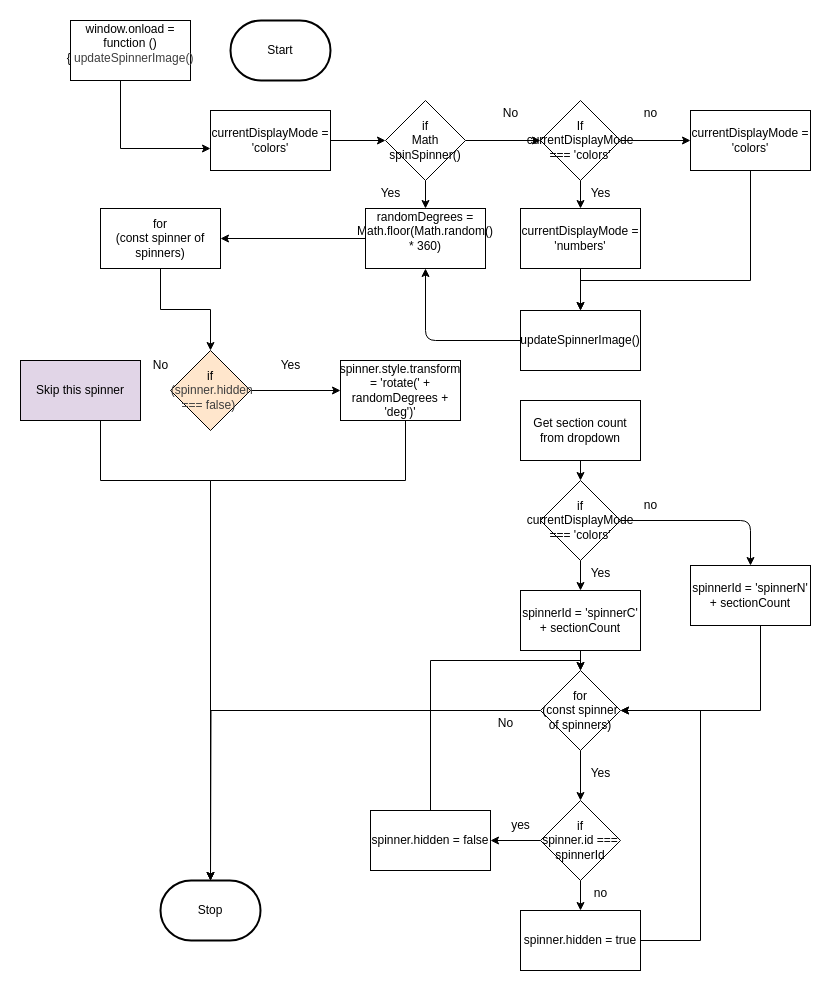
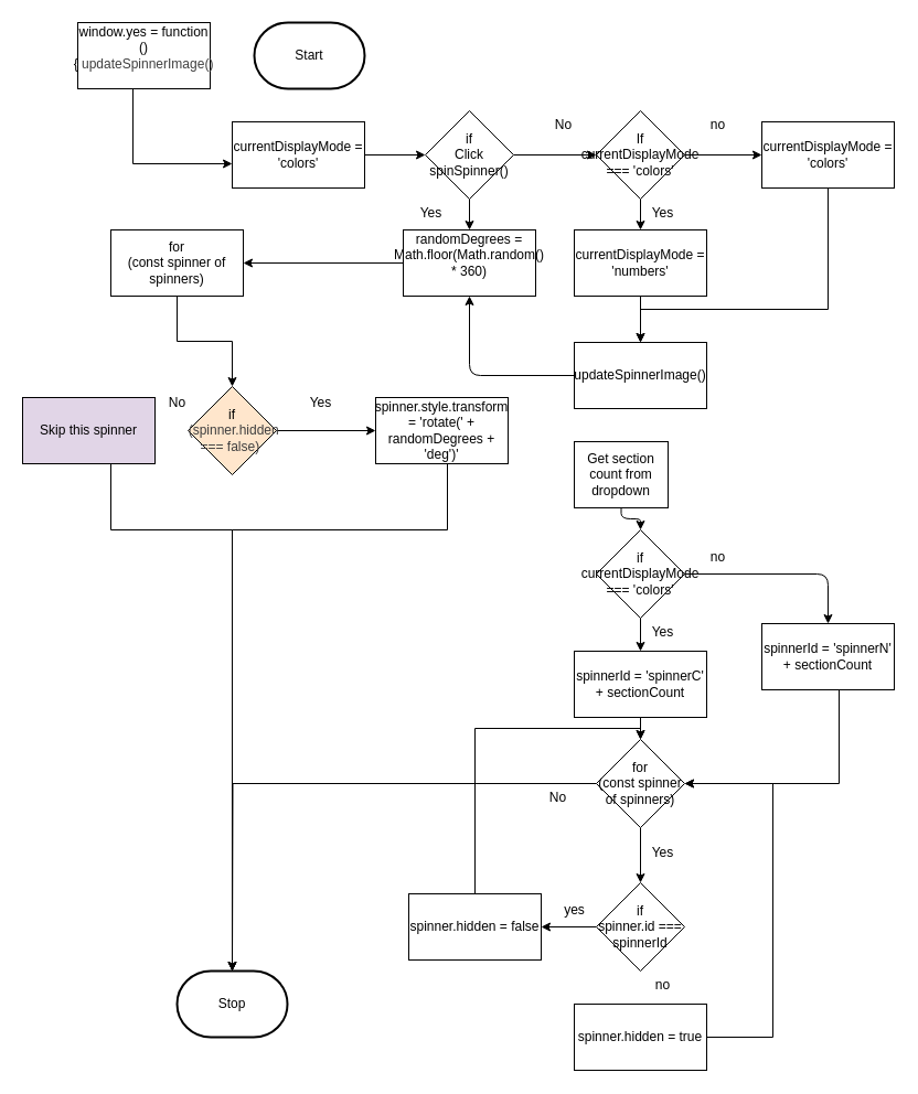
  <mxCell id="0" />
  <mxCell id="1" parent="0" />
  <mxCell id="2" value="Start" style="strokeWidth=2;html=1;shape=mxgraph.flowchart.terminator;whiteSpace=wrap;" parent="1" vertex="1"><mxGeometry x="230" y="20" width="100" height="60" as="geometry" /></mxCell>
  <mxCell id="3" value="Stop" style="strokeWidth=2;html=1;shape=mxgraph.flowchart.terminator;whiteSpace=wrap;" parent="1" vertex="1"><mxGeometry x="160" y="880" width="100" height="60" as="geometry" /></mxCell>
  <mxCell id="4" value="" style="edgeStyle=orthogonalEdgeStyle;html=1;" edge="1" parent="1" source="5" target="8"><mxGeometry relative="1" as="geometry" /></mxCell>
  <mxCell id="5" value="&lt;div&gt;&lt;font color=&quot;#000000&quot;&gt;&lt;span style=&quot;font-size: 12px;&quot;&gt;currentDisplayMode = 'colors'&lt;/span&gt;&lt;/font&gt;&lt;/div&gt;" style="whiteSpace=wrap;html=1;" vertex="1" parent="1"><mxGeometry x="210" y="110" width="120" height="60" as="geometry" /></mxCell>
  <mxCell id="6" value="" style="edgeStyle=orthogonalEdgeStyle;html=1;" edge="1" parent="1" source="8" target="11"><mxGeometry relative="1" as="geometry" /></mxCell>
  <mxCell id="7" value="" style="edgeStyle=orthogonalEdgeStyle;html=1;" edge="1" parent="1" source="8" target="13"><mxGeometry relative="1" as="geometry" /></mxCell>
- <mxCell id="8" value="if&lt;div&gt;Math spinSpinner()&lt;/div&gt;" style="rhombus;whiteSpace=wrap;html=1;" vertex="1" parent="1"><mxGeometry x="385" y="100" width="80" height="80" as="geometry" /></mxCell>
+ <mxCell id="8" value="if&lt;div&gt;Click spinSpinner()&lt;/div&gt;" style="rhombus;whiteSpace=wrap;html=1;" vertex="1" parent="1"><mxGeometry x="385" y="100" width="80" height="80" as="geometry" /></mxCell>
  <mxCell id="9" value="" style="edgeStyle=orthogonalEdgeStyle;html=1;" edge="1" parent="1" source="11" target="25"><mxGeometry relative="1" as="geometry" /></mxCell>
  <mxCell id="10" value="" style="edgeStyle=orthogonalEdgeStyle;html=1;" edge="1" parent="1" source="11" target="27"><mxGeometry relative="1" as="geometry" /></mxCell>
  <mxCell id="11" value="If&lt;div&gt;&lt;span style=&quot;font-size: 12px;&quot;&gt;currentDisplayMode === 'colors'&lt;/span&gt;&lt;/div&gt;" style="rhombus;whiteSpace=wrap;html=1;" vertex="1" parent="1"><mxGeometry x="540" y="100" width="80" height="80" as="geometry" /></mxCell>
  <mxCell id="12" value="" style="edgeStyle=orthogonalEdgeStyle;html=1;" edge="1" parent="1" source="13" target="17"><mxGeometry relative="1" as="geometry" /></mxCell>
  <mxCell id="13" value="&lt;div&gt;&lt;font color=&quot;#000000&quot;&gt;&lt;span style=&quot;font-size: 12px;&quot;&gt;randomDegrees = Math.floor(Math.random() * 360)&lt;/span&gt;&lt;/font&gt;&lt;/div&gt;&lt;div&gt;&lt;br&gt;&lt;/div&gt;" style="whiteSpace=wrap;html=1;" vertex="1" parent="1"><mxGeometry x="365" y="208" width="120" height="60" as="geometry" /></mxCell>
  <mxCell id="14" value="Yes" style="text;html=1;align=center;verticalAlign=middle;resizable=0;points=[];autosize=1;strokeColor=none;fillColor=none;" vertex="1" parent="1"><mxGeometry x="370" y="178" width="40" height="30" as="geometry" /></mxCell>
  <mxCell id="15" value="No" style="text;html=1;align=center;verticalAlign=middle;resizable=0;points=[];autosize=1;strokeColor=none;fillColor=none;" vertex="1" parent="1"><mxGeometry x="490" y="98" width="40" height="30" as="geometry" /></mxCell>
  <mxCell id="16" value="" style="edgeStyle=orthogonalEdgeStyle;html=1;rounded=0;curved=0;" edge="1" parent="1" source="17" target="19"><mxGeometry relative="1" as="geometry" /></mxCell>
  <mxCell id="17" value="&lt;div&gt;&lt;font color=&quot;#000000&quot;&gt;&lt;span style=&quot;font-size: 12px;&quot;&gt;for&lt;/span&gt;&lt;/font&gt;&lt;/div&gt;&lt;div&gt;&lt;font color=&quot;#000000&quot;&gt;&lt;span style=&quot;font-size: 12px;&quot;&gt;(const spinner of spinners)&lt;/span&gt;&lt;/font&gt;&lt;/div&gt;" style="whiteSpace=wrap;html=1;" vertex="1" parent="1"><mxGeometry x="100" y="208" width="120" height="60" as="geometry" /></mxCell>
  <mxCell id="18" value="" style="edgeStyle=orthogonalEdgeStyle;html=1;" edge="1" parent="1" source="19" target="20"><mxGeometry relative="1" as="geometry" /></mxCell>
  <mxCell id="19" value="if&lt;div&gt;&lt;span style=&quot;color: rgb(63, 63, 63); background-color: transparent;&quot;&gt;&amp;nbsp;(spinner.hidden === false)&amp;nbsp;&lt;/span&gt;&lt;/div&gt;" style="rhombus;whiteSpace=wrap;html=1;fillColor=#ffe6cc;" vertex="1" parent="1"><mxGeometry x="170" y="350" width="80" height="80" as="geometry" /></mxCell>
  <mxCell id="20" value="&lt;div&gt;&lt;font color=&quot;#000000&quot;&gt;&lt;span style=&quot;font-size: 12px;&quot;&gt;spinner.style.transform = 'rotate(' + randomDegrees + 'deg')'&lt;/span&gt;&lt;/font&gt;&lt;/div&gt;" style="whiteSpace=wrap;html=1;" vertex="1" parent="1"><mxGeometry x="340" y="360" width="120" height="60" as="geometry" /></mxCell>
  <mxCell id="21" style="edgeStyle=orthogonalEdgeStyle;html=1;rounded=0;curved=0;" edge="1" parent="1" source="22" target="3"><mxGeometry relative="1" as="geometry"><Array as="points"><mxPoint x="100" y="480" /><mxPoint x="210" y="480" /></Array></mxGeometry></mxCell>
  <mxCell id="22" value="Skip this spinner" style="whiteSpace=wrap;html=1;fillColor=#e1d5e7;" vertex="1" parent="1"><mxGeometry x="20" y="360" width="120" height="60" as="geometry" /></mxCell>
  <mxCell id="23" value="No" style="text;html=1;align=center;verticalAlign=middle;resizable=0;points=[];autosize=1;strokeColor=none;fillColor=none;" vertex="1" parent="1"><mxGeometry x="140" y="350" width="40" height="30" as="geometry" /></mxCell>
  <mxCell id="24" value="" style="edgeStyle=orthogonalEdgeStyle;html=1;" edge="1" parent="1" source="25" target="30"><mxGeometry relative="1" as="geometry" /></mxCell>
  <mxCell id="25" value="&lt;div&gt;&lt;font color=&quot;#000000&quot;&gt;&lt;span style=&quot;font-size: 12px;&quot;&gt;currentDisplayMode = 'numbers'&lt;/span&gt;&lt;/font&gt;&lt;/div&gt;" style="whiteSpace=wrap;html=1;" vertex="1" parent="1"><mxGeometry x="520" y="208" width="120" height="60" as="geometry" /></mxCell>
  <mxCell id="26" style="edgeStyle=orthogonalEdgeStyle;html=1;entryX=0.5;entryY=0;entryDx=0;entryDy=0;rounded=0;curved=0;" edge="1" parent="1" source="27" target="30"><mxGeometry relative="1" as="geometry"><Array as="points"><mxPoint x="750" y="280" /><mxPoint x="580" y="280" /></Array></mxGeometry></mxCell>
  <mxCell id="27" value="&lt;div&gt;&lt;font color=&quot;#000000&quot;&gt;&lt;span style=&quot;font-size: 12px;&quot;&gt;currentDisplayMode = 'colors'&lt;/span&gt;&lt;/font&gt;&lt;/div&gt;" style="whiteSpace=wrap;html=1;" vertex="1" parent="1"><mxGeometry x="690" y="110" width="120" height="60" as="geometry" /></mxCell>
  <mxCell id="28" value="no" style="text;html=1;align=center;verticalAlign=middle;resizable=0;points=[];autosize=1;strokeColor=none;fillColor=none;" vertex="1" parent="1"><mxGeometry x="630" y="98" width="40" height="30" as="geometry" /></mxCell>
  <mxCell id="29" value="" style="edgeStyle=orthogonalEdgeStyle;html=1;" edge="1" parent="1" source="30" target="13"><mxGeometry relative="1" as="geometry" /></mxCell>
  <mxCell id="30" value="&lt;div&gt;&lt;font color=&quot;#000000&quot;&gt;&lt;span style=&quot;font-size: 12px;&quot;&gt;updateSpinnerImage()&lt;/span&gt;&lt;/font&gt;&lt;/div&gt;" style="whiteSpace=wrap;html=1;" vertex="1" parent="1"><mxGeometry x="520" y="310" width="120" height="60" as="geometry" /></mxCell>
  <mxCell id="31" value="Yes" style="text;html=1;align=center;verticalAlign=middle;resizable=0;points=[];autosize=1;strokeColor=none;fillColor=none;" vertex="1" parent="1"><mxGeometry x="580" y="178" width="40" height="30" as="geometry" /></mxCell>
  <mxCell id="32" value="" style="edgeStyle=orthogonalEdgeStyle;html=1;" edge="1" parent="1" source="33" target="36"><mxGeometry relative="1" as="geometry" /></mxCell>
- <mxCell id="33" value="Get section count from dropdown" style="whiteSpace=wrap;html=1;" vertex="1" parent="1"><mxGeometry x="520" y="400" width="120" height="60" as="geometry" /></mxCell>
+ <mxCell id="33" value="Get section count from dropdown" style="whiteSpace=wrap;html=1;" vertex="1" parent="1"><mxGeometry x="520" y="400" width="85" height="60" as="geometry" /></mxCell>
  <mxCell id="34" value="" style="edgeStyle=orthogonalEdgeStyle;html=1;" edge="1" parent="1" source="36" target="38"><mxGeometry relative="1" as="geometry" /></mxCell>
  <mxCell id="35" value="" style="edgeStyle=orthogonalEdgeStyle;html=1;" edge="1" parent="1" source="36" target="40"><mxGeometry relative="1" as="geometry" /></mxCell>
  <mxCell id="36" value="if&lt;div&gt;&lt;span style=&quot;font-size: 12px;&quot;&gt;currentDisplayMode === 'colors'&lt;/span&gt;&lt;/div&gt;" style="rhombus;whiteSpace=wrap;html=1;" vertex="1" parent="1"><mxGeometry x="540" y="480" width="80" height="80" as="geometry" /></mxCell>
  <mxCell id="37" value="" style="edgeStyle=orthogonalEdgeStyle;html=1;" edge="1" parent="1" source="38" target="58"><mxGeometry relative="1" as="geometry" /></mxCell>
  <mxCell id="38" value="&lt;font color=&quot;#000000&quot;&gt;&lt;span style=&quot;font-size: 12px;&quot;&gt;spinnerId = 'spinnerC' + sectionCount&lt;/span&gt;&lt;/font&gt;" style="whiteSpace=wrap;html=1;" vertex="1" parent="1"><mxGeometry x="520" y="590" width="120" height="60" as="geometry" /></mxCell>
  <mxCell id="39" style="edgeStyle=orthogonalEdgeStyle;html=1;entryX=1;entryY=0.5;entryDx=0;entryDy=0;rounded=0;curved=0;" edge="1" parent="1" source="40" target="58"><mxGeometry relative="1" as="geometry"><Array as="points"><mxPoint x="760" y="710" /></Array></mxGeometry></mxCell>
  <mxCell id="40" value="&lt;div&gt;&lt;font color=&quot;#000000&quot;&gt;&lt;span style=&quot;font-size: 12px;&quot;&gt;spinnerId = 'spinnerN' + sectionCount&lt;/span&gt;&lt;/font&gt;&lt;/div&gt;" style="whiteSpace=wrap;html=1;" vertex="1" parent="1"><mxGeometry x="690" y="565" width="120" height="60" as="geometry" /></mxCell>
  <mxCell id="41" value="no" style="text;html=1;align=center;verticalAlign=middle;resizable=0;points=[];autosize=1;strokeColor=none;fillColor=none;" vertex="1" parent="1"><mxGeometry x="630" y="490" width="40" height="30" as="geometry" /></mxCell>
  <mxCell id="42" value="Yes" style="text;html=1;align=center;verticalAlign=middle;resizable=0;points=[];autosize=1;strokeColor=none;fillColor=none;" vertex="1" parent="1"><mxGeometry x="580" y="558" width="40" height="30" as="geometry" /></mxCell>
  <mxCell id="43" value="" style="edgeStyle=orthogonalEdgeStyle;html=1;rounded=0;curved=0;" edge="1" parent="1" source="44" target="5"><mxGeometry relative="1" as="geometry"><Array as="points"><mxPoint x="120" y="148" /></Array></mxGeometry></mxCell>
- <mxCell id="44" value="&lt;div&gt;&lt;font color=&quot;#000000&quot;&gt;&lt;span style=&quot;font-size: 12px;&quot;&gt;window.onload = function () {&lt;/span&gt;&lt;/font&gt;&lt;span style=&quot;color: rgb(63, 63, 63); background-color: transparent;&quot;&gt;&amp;nbsp;updateSpinnerImage()&lt;/span&gt;&lt;/div&gt;&lt;div&gt;&lt;br&gt;&lt;/div&gt;" style="whiteSpace=wrap;html=1;" vertex="1" parent="1"><mxGeometry x="70" y="20" width="120" height="60" as="geometry" /></mxCell>
+ <mxCell id="44" value="&lt;div&gt;&lt;font color=&quot;#000000&quot;&gt;&lt;span style=&quot;font-size: 12px;&quot;&gt;window.yes = function () {&lt;/span&gt;&lt;/font&gt;&lt;span style=&quot;color: rgb(63, 63, 63); background-color: transparent;&quot;&gt;&amp;nbsp;updateSpinnerImage()&lt;/span&gt;&lt;/div&gt;&lt;div&gt;&lt;br&gt;&lt;/div&gt;" style="whiteSpace=wrap;html=1;" vertex="1" parent="1"><mxGeometry x="70" y="20" width="120" height="60" as="geometry" /></mxCell>
  <mxCell id="45" value="Yes" style="text;html=1;align=center;verticalAlign=middle;resizable=0;points=[];autosize=1;strokeColor=none;fillColor=none;" vertex="1" parent="1"><mxGeometry x="270" y="350" width="40" height="30" as="geometry" /></mxCell>
  <mxCell id="46" value="" style="edgeStyle=orthogonalEdgeStyle;html=1;" edge="1" parent="1" source="48" target="50"><mxGeometry relative="1" as="geometry" /></mxCell>
- <mxCell id="47" value="" style="edgeStyle=orthogonalEdgeStyle;html=1;" edge="1" parent="1" source="48" target="53"><mxGeometry relative="1" as="geometry" /></mxCell>
  <mxCell id="48" value="&lt;div&gt;&lt;font color=&quot;#000000&quot;&gt;&lt;span style=&quot;font-size: 12px;&quot;&gt;if&lt;/span&gt;&lt;/font&gt;&lt;/div&gt;&lt;font color=&quot;#000000&quot;&gt;&lt;span style=&quot;font-size: 12px;&quot;&gt;spinner.id === spinnerId&lt;/span&gt;&lt;/font&gt;" style="rhombus;whiteSpace=wrap;html=1;" vertex="1" parent="1"><mxGeometry x="540" y="800" width="80" height="80" as="geometry" /></mxCell>
  <mxCell id="49" style="edgeStyle=orthogonalEdgeStyle;html=1;entryX=0.5;entryY=0;entryDx=0;entryDy=0;rounded=0;curved=0;" edge="1" parent="1" source="50" target="58"><mxGeometry relative="1" as="geometry"><Array as="points"><mxPoint x="430" y="660" /><mxPoint x="580" y="660" /></Array></mxGeometry></mxCell>
  <mxCell id="50" value="&lt;div&gt;&lt;font color=&quot;#000000&quot;&gt;&lt;span style=&quot;font-size: 12px;&quot;&gt;spinner.hidden = false&lt;/span&gt;&lt;/font&gt;&lt;/div&gt;" style="whiteSpace=wrap;html=1;" vertex="1" parent="1"><mxGeometry x="370" y="810" width="120" height="60" as="geometry" /></mxCell>
  <mxCell id="51" value="yes" style="text;html=1;align=center;verticalAlign=middle;resizable=0;points=[];autosize=1;strokeColor=none;fillColor=none;" vertex="1" parent="1"><mxGeometry x="500" y="810" width="40" height="30" as="geometry" /></mxCell>
  <mxCell id="52" style="edgeStyle=orthogonalEdgeStyle;html=1;entryX=1;entryY=0.5;entryDx=0;entryDy=0;rounded=0;curved=0;" edge="1" parent="1" source="53" target="58"><mxGeometry relative="1" as="geometry"><Array as="points"><mxPoint x="700" y="940" /><mxPoint x="700" y="710" /></Array></mxGeometry></mxCell>
  <mxCell id="53" value="&lt;font color=&quot;#000000&quot;&gt;&lt;span style=&quot;font-size: 12px;&quot;&gt;spinner.hidden = true&lt;/span&gt;&lt;/font&gt;" style="whiteSpace=wrap;html=1;" vertex="1" parent="1"><mxGeometry x="520" y="910" width="120" height="60" as="geometry" /></mxCell>
  <mxCell id="54" value="no" style="text;html=1;align=center;verticalAlign=middle;resizable=0;points=[];autosize=1;strokeColor=none;fillColor=none;" vertex="1" parent="1"><mxGeometry x="580" y="878" width="40" height="30" as="geometry" /></mxCell>
  <mxCell id="55" style="edgeStyle=orthogonalEdgeStyle;html=1;entryX=0.5;entryY=0;entryDx=0;entryDy=0;entryPerimeter=0;rounded=0;curved=0;" edge="1" parent="1" source="20" target="3"><mxGeometry relative="1" as="geometry"><Array as="points"><mxPoint x="405" y="480" /><mxPoint x="210" y="480" /></Array></mxGeometry></mxCell>
  <mxCell id="56" value="" style="edgeStyle=orthogonalEdgeStyle;html=1;" edge="1" parent="1" source="58" target="48"><mxGeometry relative="1" as="geometry" /></mxCell>
  <mxCell id="57" style="edgeStyle=orthogonalEdgeStyle;html=1;rounded=0;curved=0;" edge="1" parent="1" source="58"><mxGeometry relative="1" as="geometry"><mxPoint x="210" y="880" as="targetPoint" /></mxGeometry></mxCell>
  <mxCell id="58" value="&lt;div&gt;&lt;font color=&quot;#000000&quot;&gt;&lt;span style=&quot;font-size: 12px;&quot;&gt;for&lt;/span&gt;&lt;/font&gt;&lt;/div&gt;&lt;div&gt;&lt;font color=&quot;#000000&quot;&gt;&lt;span style=&quot;font-size: 12px;&quot;&gt;(const spinner of spinners)&lt;/span&gt;&lt;/font&gt;&lt;/div&gt;" style="rhombus;whiteSpace=wrap;html=1;" vertex="1" parent="1"><mxGeometry x="540" y="670" width="80" height="80" as="geometry" /></mxCell>
  <mxCell id="59" value="No" style="text;html=1;align=center;verticalAlign=middle;resizable=0;points=[];autosize=1;strokeColor=none;fillColor=none;" vertex="1" parent="1"><mxGeometry x="485" y="708" width="40" height="30" as="geometry" /></mxCell>
  <mxCell id="60" value="Yes" style="text;html=1;align=center;verticalAlign=middle;resizable=0;points=[];autosize=1;strokeColor=none;fillColor=none;" vertex="1" parent="1"><mxGeometry x="580" y="758" width="40" height="30" as="geometry" /></mxCell>
